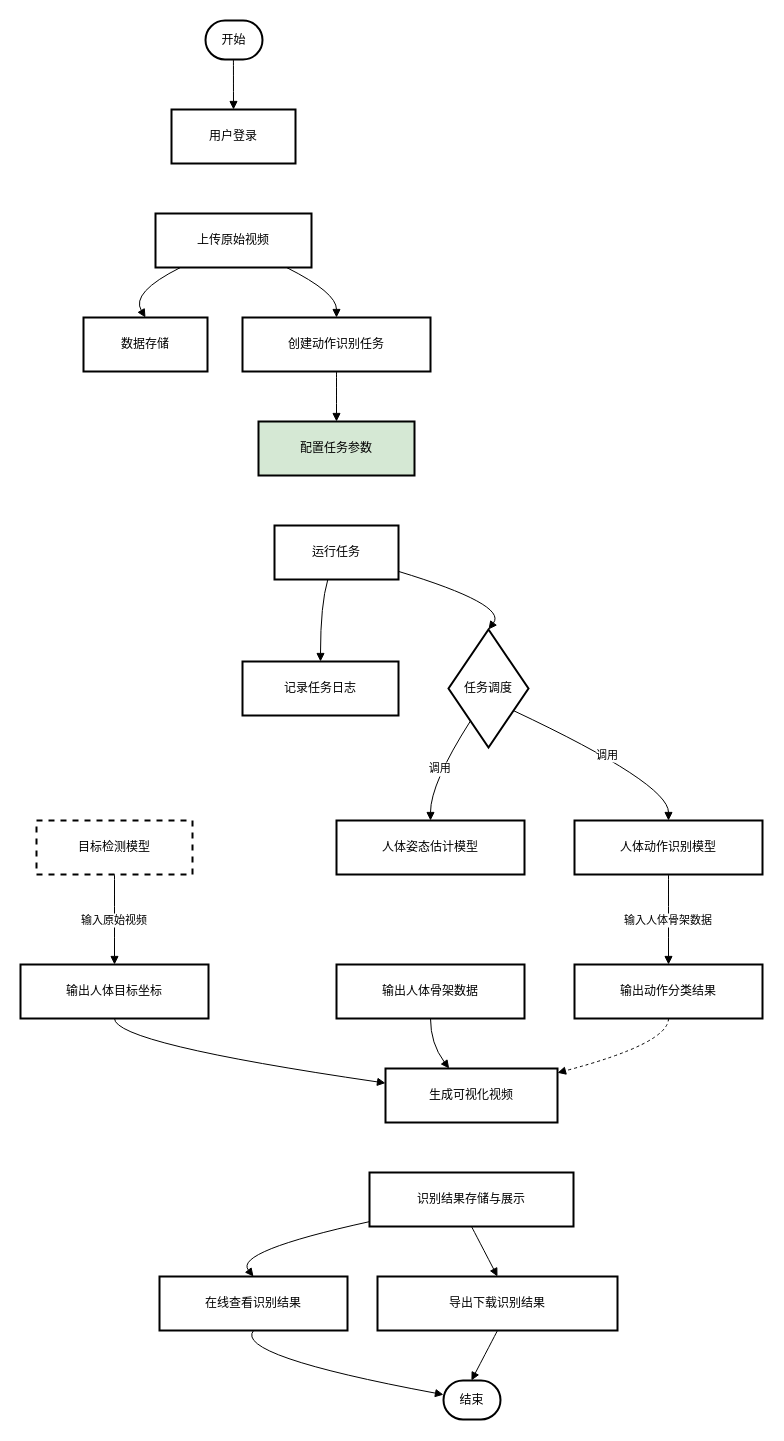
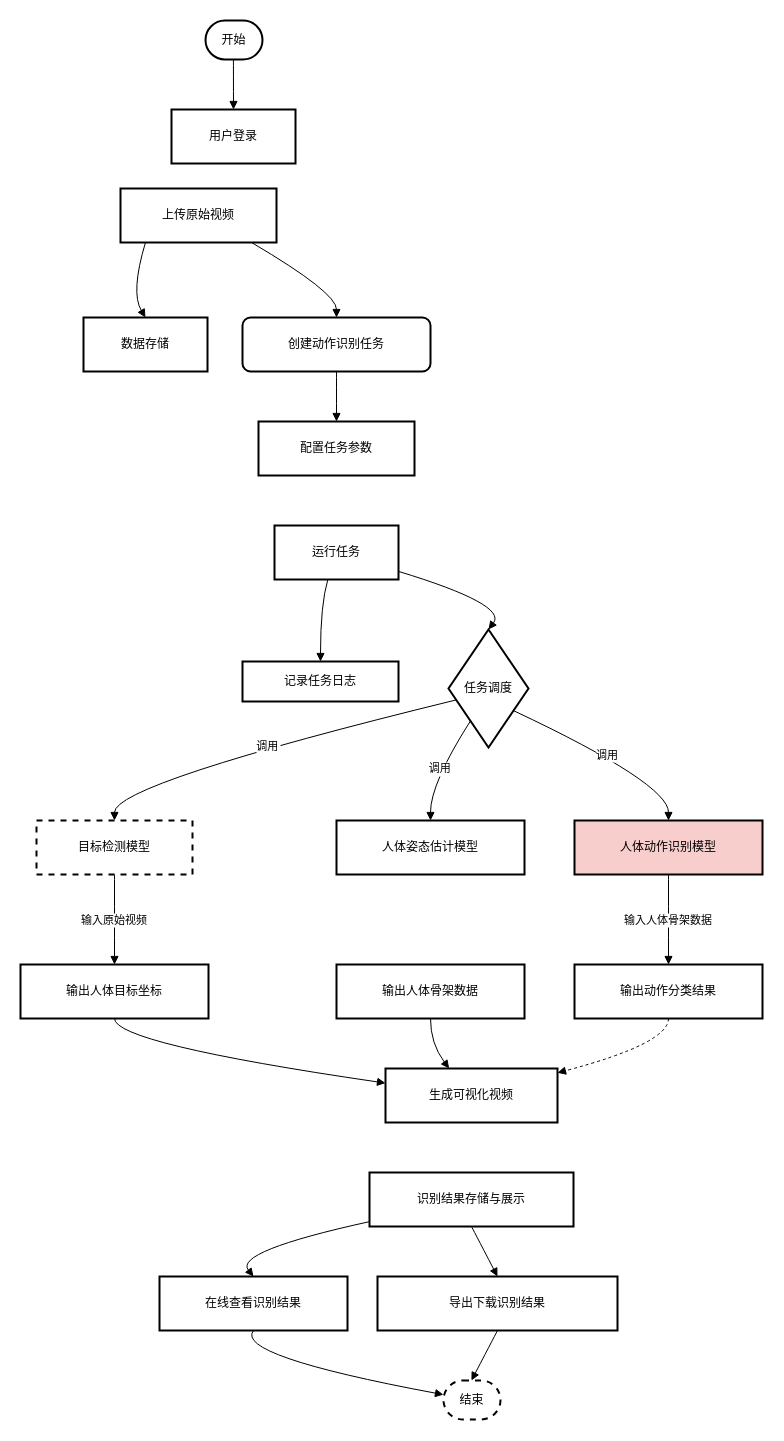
  <mxCell id="0" />
  <mxCell id="1" parent="0" />
  <mxCell id="2" value="开始" style="rounded=1;whiteSpace=wrap;arcSize=50;strokeWidth=2;" vertex="1" parent="1"><mxGeometry x="205" y="20" width="57" height="39" as="geometry" /></mxCell>
  <mxCell id="3" value="用户登录" style="whiteSpace=wrap;strokeWidth=2;" vertex="1" parent="1"><mxGeometry x="171" y="109" width="124" height="54" as="geometry" /></mxCell>
- <mxCell id="4" value="上传原始视频" style="whiteSpace=wrap;strokeWidth=2;" vertex="1" parent="1"><mxGeometry x="155" y="213" width="156" height="54" as="geometry" /></mxCell>
+ <mxCell id="4" value="上传原始视频" style="whiteSpace=wrap;strokeWidth=2;" vertex="1" parent="1"><mxGeometry x="120" y="188" width="156" height="54" as="geometry" /></mxCell>
  <mxCell id="5" value="数据存储" style="whiteSpace=wrap;strokeWidth=2;" vertex="1" parent="1"><mxGeometry x="83" y="317" width="124" height="54" as="geometry" /></mxCell>
- <mxCell id="6" value="创建动作识别任务" style="whiteSpace=wrap;strokeWidth=2;" vertex="1" parent="1"><mxGeometry x="242" y="317" width="188" height="54" as="geometry" /></mxCell>
- <mxCell id="7" value="配置任务参数" style="whiteSpace=wrap;strokeWidth=2;fillColor=#d5e8d4;" vertex="1" parent="1"><mxGeometry x="258" y="421" width="156" height="54" as="geometry" /></mxCell>
+ <mxCell id="6" value="创建动作识别任务" style="whiteSpace=wrap;strokeWidth=2;rounded=1;" vertex="1" parent="1"><mxGeometry x="242" y="317" width="188" height="54" as="geometry" /></mxCell>
+ <mxCell id="7" value="配置任务参数" style="whiteSpace=wrap;strokeWidth=2;" vertex="1" parent="1"><mxGeometry x="258" y="421" width="156" height="54" as="geometry" /></mxCell>
  <mxCell id="8" value="运行任务" style="whiteSpace=wrap;strokeWidth=2;" vertex="1" parent="1"><mxGeometry x="274" y="525" width="124" height="54" as="geometry" /></mxCell>
- <mxCell id="9" value="记录任务日志" style="whiteSpace=wrap;strokeWidth=2;" vertex="1" parent="1"><mxGeometry x="242" y="661" width="156" height="54" as="geometry" /></mxCell>
+ <mxCell id="9" value="记录任务日志" style="whiteSpace=wrap;strokeWidth=2;" vertex="1" parent="1"><mxGeometry x="242" y="661" width="156" height="40" as="geometry" /></mxCell>
  <mxCell id="10" value="任务调度" style="rhombus;strokeWidth=2;whiteSpace=wrap;" vertex="1" parent="1"><mxGeometry x="448" y="629" width="80" height="118" as="geometry" /></mxCell>
  <mxCell id="11" value="目标检测模型" style="whiteSpace=wrap;strokeWidth=2;dashed=1;" vertex="1" parent="1"><mxGeometry x="36" y="820" width="156" height="54" as="geometry" /></mxCell>
  <mxCell id="12" value="人体姿态估计模型" style="whiteSpace=wrap;strokeWidth=2;" vertex="1" parent="1"><mxGeometry x="336" y="820" width="188" height="54" as="geometry" /></mxCell>
- <mxCell id="13" value="人体动作识别模型" style="whiteSpace=wrap;strokeWidth=2;" vertex="1" parent="1"><mxGeometry x="574" y="820" width="188" height="54" as="geometry" /></mxCell>
+ <mxCell id="13" value="人体动作识别模型" style="whiteSpace=wrap;strokeWidth=2;fillColor=#f8cecc;" vertex="1" parent="1"><mxGeometry x="574" y="820" width="188" height="54" as="geometry" /></mxCell>
  <mxCell id="14" value="输出人体目标坐标" style="whiteSpace=wrap;strokeWidth=2;" vertex="1" parent="1"><mxGeometry x="20" y="964" width="188" height="54" as="geometry" /></mxCell>
  <mxCell id="15" value="输出人体骨架数据" style="whiteSpace=wrap;strokeWidth=2;" vertex="1" parent="1"><mxGeometry x="336" y="964" width="188" height="54" as="geometry" /></mxCell>
  <mxCell id="16" value="输出动作分类结果" style="whiteSpace=wrap;strokeWidth=2;" vertex="1" parent="1"><mxGeometry x="574" y="964" width="188" height="54" as="geometry" /></mxCell>
  <mxCell id="17" value="生成可视化视频" style="whiteSpace=wrap;strokeWidth=2;" vertex="1" parent="1"><mxGeometry x="385" y="1068" width="172" height="54" as="geometry" /></mxCell>
  <mxCell id="18" value="识别结果存储与展示" style="whiteSpace=wrap;strokeWidth=2;" vertex="1" parent="1"><mxGeometry x="369" y="1172" width="204" height="54" as="geometry" /></mxCell>
  <mxCell id="19" value="在线查看识别结果" style="whiteSpace=wrap;strokeWidth=2;" vertex="1" parent="1"><mxGeometry x="159" y="1276" width="188" height="54" as="geometry" /></mxCell>
  <mxCell id="20" value="导出下载识别结果" style="whiteSpace=wrap;strokeWidth=2;" vertex="1" parent="1"><mxGeometry x="377" y="1276" width="240" height="54" as="geometry" /></mxCell>
- <mxCell id="21" value="结束" style="rounded=1;whiteSpace=wrap;arcSize=50;strokeWidth=2;" vertex="1" parent="1"><mxGeometry x="443" y="1380" width="57" height="39" as="geometry" /></mxCell>
+ <mxCell id="21" value="结束" style="rounded=1;whiteSpace=wrap;arcSize=50;strokeWidth=2;dashed=1;" vertex="1" parent="1"><mxGeometry x="443" y="1380" width="57" height="39" as="geometry" /></mxCell>
  <mxCell id="22" value="" style="curved=1;startArrow=none;endArrow=block;exitX=0.49;exitY=1;entryX=0.5;entryY=0;rounded=0;" edge="1" parent="1" source="2" target="3"><mxGeometry relative="1" as="geometry"><Array as="points" /></mxGeometry></mxCell>
  <mxCell id="23" value="" style="curved=1;startArrow=none;endArrow=block;exitX=0.16;exitY=1;entryX=0.5;entryY=0;rounded=0;" edge="1" parent="1" source="4" target="5"><mxGeometry relative="1" as="geometry"><Array as="points"><mxPoint x="130" y="292" /></Array></mxGeometry></mxCell>
  <mxCell id="24" value="" style="curved=1;startArrow=none;endArrow=block;exitX=0.84;exitY=1;entryX=0.5;entryY=0;rounded=0;" edge="1" parent="1" source="4" target="6"><mxGeometry relative="1" as="geometry"><Array as="points"><mxPoint x="336" y="292" /></Array></mxGeometry></mxCell>
  <mxCell id="25" value="" style="curved=1;startArrow=none;endArrow=block;exitX=0.5;exitY=1;entryX=0.5;entryY=0;rounded=0;" edge="1" parent="1" source="6" target="7"><mxGeometry relative="1" as="geometry"><Array as="points" /></mxGeometry></mxCell>
  <mxCell id="26" value="" style="curved=1;startArrow=none;endArrow=block;exitX=0.43;exitY=1;entryX=0.5;entryY=0;rounded=0;" edge="1" parent="1" source="8" target="9"><mxGeometry relative="1" as="geometry"><Array as="points"><mxPoint x="320" y="604" /></Array></mxGeometry></mxCell>
  <mxCell id="27" value="" style="curved=1;startArrow=none;endArrow=block;exitX=1;exitY=0.85;entryX=0.5;entryY=0;rounded=0;" edge="1" parent="1" source="8" target="10"><mxGeometry relative="1" as="geometry"><Array as="points"><mxPoint x="507" y="604" /></Array></mxGeometry></mxCell>
+ <mxCell id="28" value="调用" style="curved=1;startArrow=none;endArrow=block;exitX=0;exitY=0.62;entryX=0.5;entryY=-0.01;rounded=0;" edge="1" parent="1" source="10" target="11"><mxGeometry relative="1" as="geometry"><Array as="points"><mxPoint x="114" y="783" /></Array></mxGeometry></mxCell>
  <mxCell id="29" value="调用" style="curved=1;startArrow=none;endArrow=block;exitX=0.09;exitY=1;entryX=0.5;entryY=-0.01;rounded=0;" edge="1" parent="1" source="10" target="12"><mxGeometry relative="1" as="geometry"><Array as="points"><mxPoint x="430" y="783" /></Array></mxGeometry></mxCell>
  <mxCell id="30" value="调用" style="curved=1;startArrow=none;endArrow=block;exitX=1;exitY=0.8;entryX=0.5;entryY=-0.01;rounded=0;" edge="1" parent="1" source="10" target="13"><mxGeometry relative="1" as="geometry"><Array as="points"><mxPoint x="668" y="783" /></Array></mxGeometry></mxCell>
  <mxCell id="31" value="输入原始视频" style="curved=1;startArrow=none;endArrow=block;exitX=0.5;exitY=0.99;entryX=0.5;entryY=0;rounded=0;" edge="1" parent="1" source="11" target="14"><mxGeometry relative="1" as="geometry"><Array as="points" /></mxGeometry></mxCell>
  <mxCell id="32" value="输入人体骨架数据" style="curved=1;startArrow=none;endArrow=block;exitX=0.5;exitY=0.99;entryX=0.5;entryY=0;rounded=0;" edge="1" parent="1" source="13" target="16"><mxGeometry relative="1" as="geometry"><Array as="points" /></mxGeometry></mxCell>
  <mxCell id="33" value="" style="curved=1;startArrow=none;endArrow=block;exitX=0.5;exitY=1;entryX=0;entryY=0.27;rounded=0;" edge="1" parent="1" source="14" target="17"><mxGeometry relative="1" as="geometry"><Array as="points"><mxPoint x="114" y="1043" /></Array></mxGeometry></mxCell>
  <mxCell id="34" value="" style="curved=1;startArrow=none;endArrow=block;exitX=0.5;exitY=1;entryX=0.37;entryY=0;rounded=0;" edge="1" parent="1" source="15" target="17"><mxGeometry relative="1" as="geometry"><Array as="points"><mxPoint x="430" y="1043" /></Array></mxGeometry></mxCell>
  <mxCell id="35" value="" style="curved=1;startArrow=none;endArrow=block;exitX=0.5;exitY=1;entryX=1;entryY=0.08;rounded=0;dashed=1;" edge="1" parent="1" source="16" target="17"><mxGeometry relative="1" as="geometry"><Array as="points"><mxPoint x="668" y="1043" /></Array></mxGeometry></mxCell>
  <mxCell id="36" value="" style="curved=1;startArrow=none;endArrow=block;exitX=0;exitY=0.91;entryX=0.5;entryY=0;rounded=0;" edge="1" parent="1" source="18" target="19"><mxGeometry relative="1" as="geometry"><Array as="points"><mxPoint x="233" y="1251" /></Array></mxGeometry></mxCell>
  <mxCell id="37" value="" style="curved=1;startArrow=none;endArrow=block;exitX=0.5;exitY=1;entryX=0.5;entryY=0;rounded=0;" edge="1" parent="1" source="18" target="20"><mxGeometry relative="1" as="geometry"><Array as="points" /></mxGeometry></mxCell>
  <mxCell id="38" value="" style="curved=1;startArrow=none;endArrow=block;exitX=0.5;exitY=1;entryX=-0.01;entryY=0.36;rounded=0;" edge="1" parent="1" source="19" target="21"><mxGeometry relative="1" as="geometry"><Array as="points"><mxPoint x="233" y="1355" /></Array></mxGeometry></mxCell>
  <mxCell id="39" value="" style="curved=1;startArrow=none;endArrow=block;exitX=0.5;exitY=1;entryX=0.49;entryY=0;rounded=0;" edge="1" parent="1" source="20" target="21"><mxGeometry relative="1" as="geometry"><Array as="points" /></mxGeometry></mxCell>
